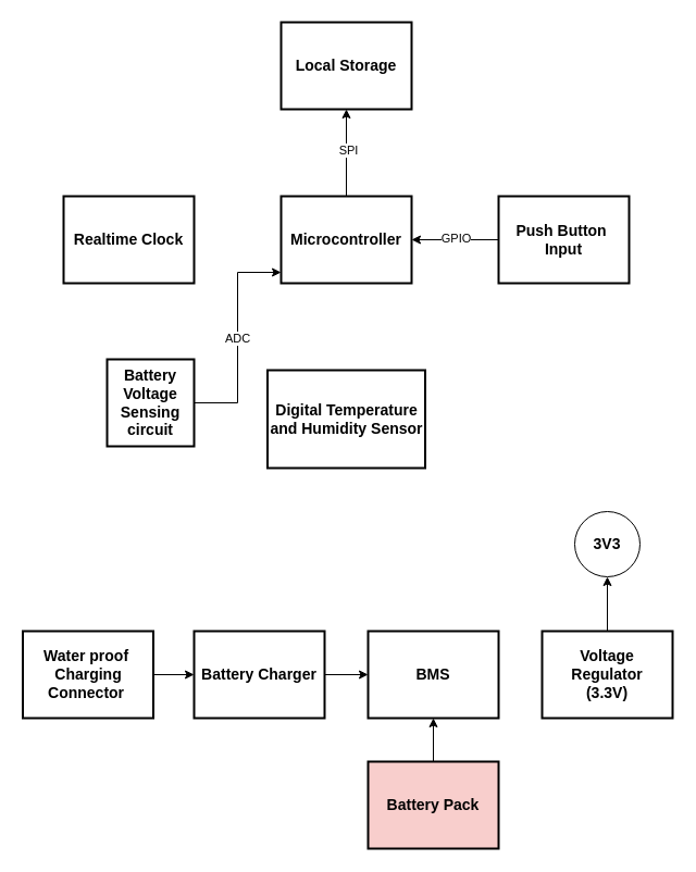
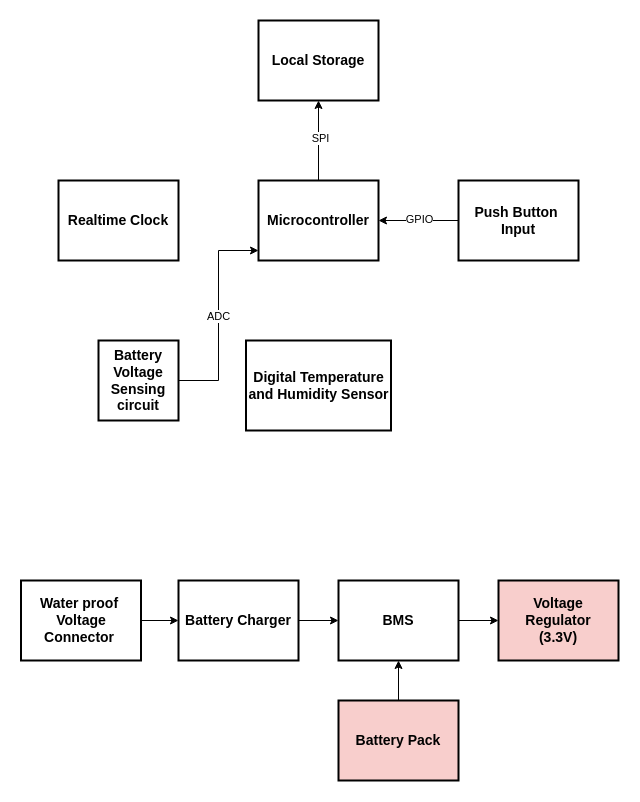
  <mxCell id="0" />
  <mxCell id="1" parent="0" />
  <mxCell id="2" style="edgeStyle=orthogonalEdgeStyle;rounded=0;orthogonalLoop=1;jettySize=auto;html=1;entryX=0.5;entryY=1;entryDx=0;entryDy=0;" edge="1" parent="1" source="4" target="6"><mxGeometry relative="1" as="geometry" /></mxCell>
  <mxCell id="3" value="SPI" style="edgeLabel;html=1;align=center;verticalAlign=middle;resizable=0;points=[];" vertex="1" connectable="0" parent="2"><mxGeometry x="0.082" y="-1" relative="1" as="geometry"><mxPoint as="offset" /></mxGeometry></mxCell>
  <mxCell id="4" value="&lt;b&gt;&lt;font style=&quot;font-size: 14px;&quot;&gt;Microcontroller&lt;/font&gt;&lt;/b&gt;" style="rounded=0;whiteSpace=wrap;html=1;strokeWidth=2;" parent="1" vertex="1"><mxGeometry x="258" y="180" width="120" height="80" as="geometry" /></mxCell>
  <mxCell id="5" value="&lt;b&gt;&lt;font style=&quot;font-size: 14px;&quot;&gt;Digital Temperature and Humidity Sensor&lt;/font&gt;&lt;/b&gt;" style="rounded=0;whiteSpace=wrap;html=1;strokeWidth=2;" parent="1" vertex="1"><mxGeometry x="245.5" y="340" width="145" height="90" as="geometry" /></mxCell>
  <mxCell id="6" value="&lt;b&gt;&lt;font style=&quot;font-size: 14px;&quot;&gt;Local Storage&lt;/font&gt;&lt;/b&gt;" style="rounded=0;whiteSpace=wrap;html=1;strokeWidth=2;" parent="1" vertex="1"><mxGeometry x="258" y="20" width="120" height="80" as="geometry" /></mxCell>
  <mxCell id="7" value="&lt;b&gt;&lt;font style=&quot;font-size: 14px;&quot;&gt;Realtime Clock&lt;/font&gt;&lt;/b&gt;" style="rounded=0;whiteSpace=wrap;html=1;strokeWidth=2;" parent="1" vertex="1"><mxGeometry x="58" y="180" width="120" height="80" as="geometry" /></mxCell>
  <mxCell id="8" style="edgeStyle=orthogonalEdgeStyle;rounded=0;orthogonalLoop=1;jettySize=auto;html=1;entryX=1;entryY=0.5;entryDx=0;entryDy=0;" edge="1" parent="1" source="10" target="4"><mxGeometry relative="1" as="geometry" /></mxCell>
  <mxCell id="9" value="GPIO" style="edgeLabel;html=1;align=center;verticalAlign=middle;resizable=0;points=[];" vertex="1" connectable="0" parent="8"><mxGeometry x="-0.011" y="-2" relative="1" as="geometry"><mxPoint as="offset" /></mxGeometry></mxCell>
  <mxCell id="10" value="&lt;b&gt;&lt;font style=&quot;font-size: 14px;&quot;&gt;Push Button&amp;nbsp;&lt;/font&gt;&lt;/b&gt;&lt;div&gt;&lt;b&gt;&lt;font style=&quot;font-size: 14px;&quot;&gt;Input&lt;/font&gt;&lt;/b&gt;&lt;/div&gt;" style="rounded=0;whiteSpace=wrap;html=1;strokeWidth=2;" parent="1" vertex="1"><mxGeometry x="458" y="180" width="120" height="80" as="geometry" /></mxCell>
  <mxCell id="11" style="edgeStyle=orthogonalEdgeStyle;rounded=0;orthogonalLoop=1;jettySize=auto;html=1;entryX=0;entryY=0.5;entryDx=0;entryDy=0;" edge="1" parent="1" source="12" target="14"><mxGeometry relative="1" as="geometry" /></mxCell>
  <mxCell id="12" value="&lt;b&gt;&lt;font style=&quot;font-size: 14px;&quot;&gt;Battery Charger&lt;/font&gt;&lt;/b&gt;" style="rounded=0;whiteSpace=wrap;html=1;strokeWidth=2;" parent="1" vertex="1"><mxGeometry x="178" y="580" width="120" height="80" as="geometry" /></mxCell>
+ <mxCell id="13" style="edgeStyle=orthogonalEdgeStyle;rounded=0;orthogonalLoop=1;jettySize=auto;html=1;entryX=0;entryY=0.5;entryDx=0;entryDy=0;" edge="1" parent="1" source="14" target="18"><mxGeometry relative="1" as="geometry" /></mxCell>
  <mxCell id="14" value="&lt;b&gt;&lt;font style=&quot;font-size: 14px;&quot;&gt;BMS&lt;/font&gt;&lt;/b&gt;" style="rounded=0;whiteSpace=wrap;html=1;strokeWidth=2;" parent="1" vertex="1"><mxGeometry x="338" y="580" width="120" height="80" as="geometry" /></mxCell>
  <mxCell id="15" style="edgeStyle=orthogonalEdgeStyle;rounded=0;orthogonalLoop=1;jettySize=auto;html=1;entryX=0.5;entryY=1;entryDx=0;entryDy=0;" edge="1" parent="1" source="16" target="14"><mxGeometry relative="1" as="geometry" /></mxCell>
  <mxCell id="16" value="&lt;b&gt;&lt;font style=&quot;font-size: 14px;&quot;&gt;Battery Pack&lt;/font&gt;&lt;/b&gt;" style="rounded=0;whiteSpace=wrap;html=1;strokeWidth=2;fillColor=#f8cecc;" parent="1" vertex="1"><mxGeometry x="338" y="700" width="120" height="80" as="geometry" /></mxCell>
- <mxCell id="17" style="edgeStyle=orthogonalEdgeStyle;rounded=0;orthogonalLoop=1;jettySize=auto;html=1;entryX=0.5;entryY=1;entryDx=0;entryDy=0;" edge="1" parent="1" source="18" target="21"><mxGeometry relative="1" as="geometry" /></mxCell>
- <mxCell id="18" value="&lt;b&gt;&lt;font style=&quot;font-size: 14px;&quot;&gt;Voltage Regulator&lt;/font&gt;&lt;/b&gt;&lt;div&gt;&lt;b&gt;&lt;font style=&quot;font-size: 14px;&quot;&gt;(3.3V)&lt;/font&gt;&lt;/b&gt;&lt;/div&gt;" style="rounded=0;whiteSpace=wrap;html=1;strokeWidth=2;" parent="1" vertex="1"><mxGeometry x="498" y="580" width="120" height="80" as="geometry" /></mxCell>
+ <mxCell id="18" value="&lt;b&gt;&lt;font style=&quot;font-size: 14px;&quot;&gt;Voltage Regulator&lt;/font&gt;&lt;/b&gt;&lt;div&gt;&lt;b&gt;&lt;font style=&quot;font-size: 14px;&quot;&gt;(3.3V)&lt;/font&gt;&lt;/b&gt;&lt;/div&gt;" style="rounded=0;whiteSpace=wrap;html=1;strokeWidth=2;fillColor=#f8cecc;" parent="1" vertex="1"><mxGeometry x="498" y="580" width="120" height="80" as="geometry" /></mxCell>
  <mxCell id="19" style="edgeStyle=orthogonalEdgeStyle;rounded=0;orthogonalLoop=1;jettySize=auto;html=1;entryX=0;entryY=0.5;entryDx=0;entryDy=0;" edge="1" parent="1" source="20" target="12"><mxGeometry relative="1" as="geometry" /></mxCell>
- <mxCell id="20" value="&lt;b&gt;&lt;font style=&quot;font-size: 14px;&quot;&gt;Water proof&amp;nbsp; Charging Connector&amp;nbsp;&lt;/font&gt;&lt;/b&gt;" style="rounded=0;whiteSpace=wrap;html=1;strokeWidth=2;" parent="1" vertex="1"><mxGeometry x="20.5" y="580" width="120" height="80" as="geometry" /></mxCell>
- <mxCell id="21" value="&lt;b&gt;&lt;font style=&quot;font-size: 14px;&quot;&gt;3V3&lt;/font&gt;&lt;/b&gt;" style="ellipse;whiteSpace=wrap;html=1;aspect=fixed;" vertex="1" parent="1"><mxGeometry x="528" y="470" width="60" height="60" as="geometry" /></mxCell>
- <mxCell id="22" value="&lt;span style=&quot;font-size: 14px;&quot;&gt;&lt;b&gt;Battery Voltage Sensing&lt;/b&gt;&lt;/span&gt;&lt;div&gt;&lt;span style=&quot;font-size: 14px;&quot;&gt;&lt;b&gt;circuit&lt;/b&gt;&lt;/span&gt;&lt;/div&gt;" style="rounded=0;whiteSpace=wrap;html=1;strokeWidth=2;" vertex="1" parent="1"><mxGeometry x="98" y="330" width="80" height="80" as="geometry" /></mxCell>
+ <mxCell id="20" value="&lt;b&gt;&lt;font style=&quot;font-size: 14px;&quot;&gt;Water proof&amp;nbsp; Voltage Connector&amp;nbsp;&lt;/font&gt;&lt;/b&gt;" style="rounded=0;whiteSpace=wrap;html=1;strokeWidth=2;" parent="1" vertex="1"><mxGeometry x="20.5" y="580" width="120" height="80" as="geometry" /></mxCell>
+ <mxCell id="22" value="&lt;span style=&quot;font-size: 14px;&quot;&gt;&lt;b&gt;Battery Voltage Sensing&lt;/b&gt;&lt;/span&gt;&lt;div&gt;&lt;span style=&quot;font-size: 14px;&quot;&gt;&lt;b&gt;circuit&lt;/b&gt;&lt;/span&gt;&lt;/div&gt;" style="rounded=0;whiteSpace=wrap;html=1;strokeWidth=2;" vertex="1" parent="1"><mxGeometry x="98" y="340" width="80" height="80" as="geometry" /></mxCell>
  <mxCell id="23" style="edgeStyle=orthogonalEdgeStyle;rounded=0;orthogonalLoop=1;jettySize=auto;html=1;entryX=0;entryY=0.875;entryDx=0;entryDy=0;entryPerimeter=0;" edge="1" parent="1" source="22" target="4"><mxGeometry relative="1" as="geometry" /></mxCell>
  <mxCell id="24" value="ADC" style="edgeLabel;html=1;align=center;verticalAlign=middle;resizable=0;points=[];" vertex="1" connectable="0" parent="23"><mxGeometry x="-0.002" y="1" relative="1" as="geometry"><mxPoint as="offset" /></mxGeometry></mxCell>
